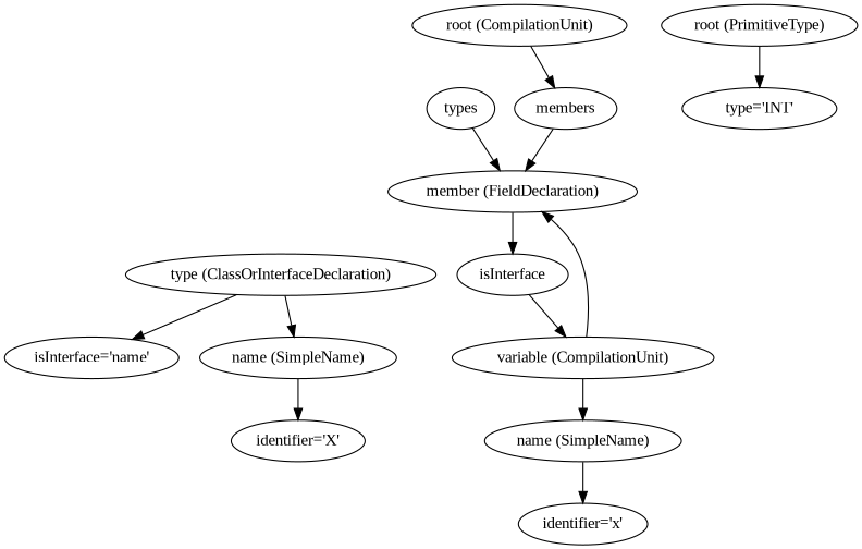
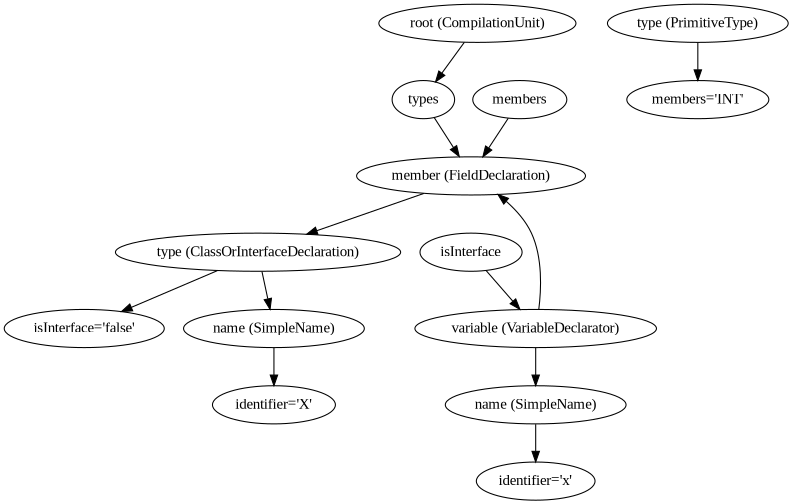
  digraph {
    fontname="Liberation Serif"
    node [fontname="Liberation Serif"]
    edge [fontname="Liberation Serif"]
    n1 [label="root (CompilationUnit)"]
    n2 [label=types]
    n3 [label="member (FieldDeclaration)"]
    n4 [label="type (ClassOrInterfaceDeclaration)"]
-   n5 [label="isInterface='name'"]
+   n5 [label="isInterface='false'"]
    n6 [label="name (SimpleName)"]
    n7 [label="identifier='X'"]
    n8 [label=members]
    n9 [label=isInterface]
-   n10 [label="variable (CompilationUnit)"]
+   n10 [label="variable (VariableDeclarator)"]
    n11 [label="name (SimpleName)"]
    n12 [label="identifier='x'"]
-   n13 [label="root (PrimitiveType)"]
-   n14 [label="type='INT'"]
-   n1 -> n8
+   n13 [label="type (PrimitiveType)"]
+   n14 [label="members='INT'"]
+   n1 -> n2
    n2 -> n3
-   n3 -> n9
+   n3 -> n4
    n4 -> n5
    n4 -> n6
    n6 -> n7
    n8 -> n3
    n9 -> n10
    n10 -> n3
    n10 -> n11
    n11 -> n12
    n13 -> n14
  }
